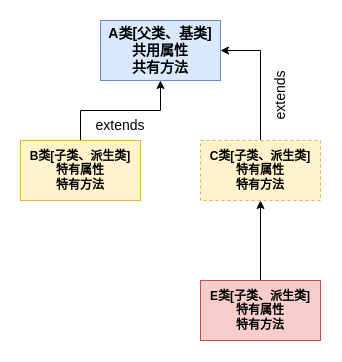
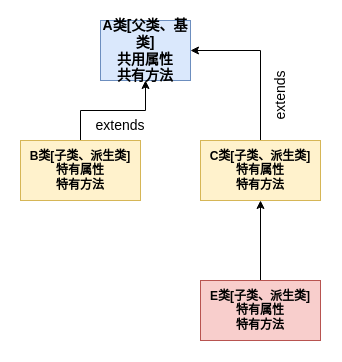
  <mxCell id="0" />
  <mxCell id="1" parent="0" />
- <mxCell id="2" value="&lt;b style=&quot;font-size: 14px&quot;&gt;A类[父类、基类]&lt;br&gt;共用属性&lt;br&gt;共有方法&lt;br&gt;&lt;/b&gt;" style="rounded=0;whiteSpace=wrap;html=1;fillColor=#dae8fc;strokeColor=#6c8ebf;" vertex="1" parent="1"><mxGeometry x="100" y="20" width="120" height="60" as="geometry" /></mxCell>
+ <mxCell id="2" value="&lt;b style=&quot;font-size: 14px&quot;&gt;A类[父类、基类]&lt;br&gt;共用属性&lt;br&gt;共有方法&lt;br&gt;&lt;/b&gt;" style="rounded=0;whiteSpace=wrap;html=1;fillColor=#dae8fc;strokeColor=#6c8ebf;" vertex="1" parent="1"><mxGeometry x="100" y="20" width="90" height="60" as="geometry" /></mxCell>
  <mxCell id="3" style="edgeStyle=orthogonalEdgeStyle;rounded=0;orthogonalLoop=1;jettySize=auto;html=1;exitX=0.5;exitY=0;exitDx=0;exitDy=0;entryX=0.5;entryY=1;entryDx=0;entryDy=0;fontSize=14;" edge="1" parent="1" source="4" target="8"><mxGeometry relative="1" as="geometry" /></mxCell>
  <mxCell id="4" value="&lt;b&gt;E类[子类、派生类]&lt;br&gt;特有属性&lt;br&gt;特有方法&lt;/b&gt;" style="rounded=0;whiteSpace=wrap;html=1;fillColor=#f8cecc;strokeColor=#b85450;" vertex="1" parent="1"><mxGeometry x="200" y="280" width="120" height="60" as="geometry" /></mxCell>
  <mxCell id="5" style="edgeStyle=orthogonalEdgeStyle;rounded=0;orthogonalLoop=1;jettySize=auto;html=1;exitX=0.5;exitY=0;exitDx=0;exitDy=0;fontSize=14;" edge="1" parent="1" source="6" target="2"><mxGeometry relative="1" as="geometry" /></mxCell>
  <mxCell id="6" value="&lt;b&gt;B类[子类、派生类]&lt;br&gt;特有属性&lt;br&gt;特有方法&lt;/b&gt;" style="rounded=0;whiteSpace=wrap;html=1;fillColor=#fff2cc;strokeColor=#d6b656;" vertex="1" parent="1"><mxGeometry x="20" y="140" width="120" height="60" as="geometry" /></mxCell>
  <mxCell id="7" style="edgeStyle=orthogonalEdgeStyle;rounded=0;orthogonalLoop=1;jettySize=auto;html=1;exitX=0.5;exitY=0;exitDx=0;exitDy=0;entryX=1;entryY=0.5;entryDx=0;entryDy=0;fontSize=14;" edge="1" parent="1" source="8" target="2"><mxGeometry relative="1" as="geometry" /></mxCell>
- <mxCell id="8" value="&lt;b&gt;C类[子类、派生类]&lt;br&gt;特有属性&lt;br&gt;特有方法&lt;/b&gt;" style="rounded=0;whiteSpace=wrap;html=1;fillColor=#fff2cc;strokeColor=#d6b656;dashed=1;" vertex="1" parent="1"><mxGeometry x="200" y="140" width="120" height="60" as="geometry" /></mxCell>
+ <mxCell id="8" value="&lt;b&gt;C类[子类、派生类]&lt;br&gt;特有属性&lt;br&gt;特有方法&lt;/b&gt;" style="rounded=0;whiteSpace=wrap;html=1;fillColor=#fff2cc;strokeColor=#d6b656;" vertex="1" parent="1"><mxGeometry x="200" y="140" width="120" height="60" as="geometry" /></mxCell>
  <mxCell id="9" value="extends" style="text;html=1;strokeColor=none;fillColor=none;align=center;verticalAlign=middle;whiteSpace=wrap;rounded=0;fontSize=14;" vertex="1" parent="1"><mxGeometry x="90" y="110" width="60" height="30" as="geometry" /></mxCell>
  <mxCell id="10" value="extends" style="text;html=1;strokeColor=none;fillColor=none;align=center;verticalAlign=middle;whiteSpace=wrap;rounded=0;fontSize=14;rotation=270;" vertex="1" parent="1"><mxGeometry x="250" y="80" width="60" height="30" as="geometry" /></mxCell>
